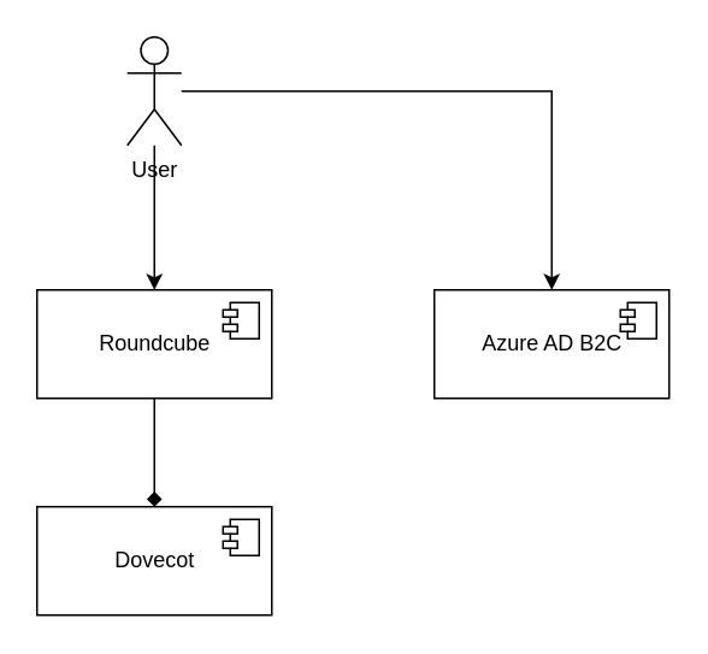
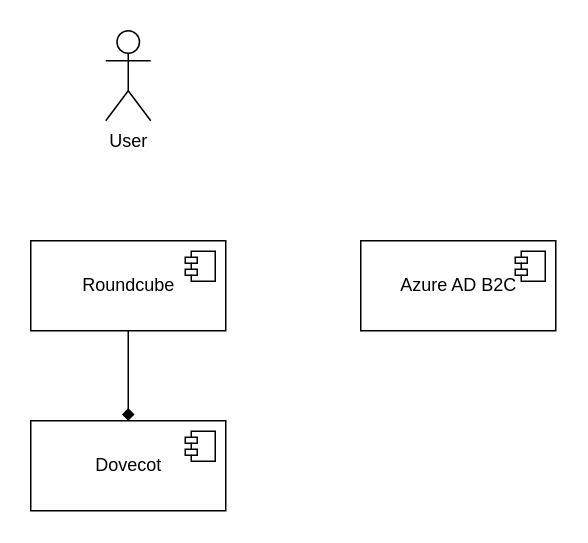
  <mxCell id="0" />
  <mxCell id="1" parent="0" />
  <mxCell id="2" value="Dovecot" style="html=1;" vertex="1" parent="1"><mxGeometry x="20" y="280" width="130" height="60" as="geometry" /></mxCell>
  <mxCell id="3" value="" style="shape=component;jettyWidth=8;jettyHeight=4;" vertex="1" parent="2"><mxGeometry x="1" width="20" height="20" relative="1" as="geometry"><mxPoint x="-27" y="7" as="offset" /></mxGeometry></mxCell>
  <mxCell id="4" style="edgeStyle=orthogonalEdgeStyle;rounded=0;orthogonalLoop=1;jettySize=auto;html=1;entryX=0.5;entryY=0;entryDx=0;entryDy=0;endArrow=diamond;" edge="1" parent="1" source="5" target="2"><mxGeometry relative="1" as="geometry" /></mxCell>
  <mxCell id="5" value="Roundcube" style="html=1;" vertex="1" parent="1"><mxGeometry x="20" y="160" width="130" height="60" as="geometry" /></mxCell>
  <mxCell id="6" value="" style="shape=component;jettyWidth=8;jettyHeight=4;" vertex="1" parent="5"><mxGeometry x="1" width="20" height="20" relative="1" as="geometry"><mxPoint x="-27" y="7" as="offset" /></mxGeometry></mxCell>
- <mxCell id="7" style="edgeStyle=orthogonalEdgeStyle;rounded=0;orthogonalLoop=1;jettySize=auto;html=1;entryX=0.5;entryY=0;entryDx=0;entryDy=0;" edge="1" parent="1" source="9" target="5"><mxGeometry relative="1" as="geometry" /></mxCell>
- <mxCell id="8" style="edgeStyle=orthogonalEdgeStyle;rounded=0;orthogonalLoop=1;jettySize=auto;html=1;" edge="1" parent="1" source="9" target="10"><mxGeometry relative="1" as="geometry" /></mxCell>
  <mxCell id="9" value="User" style="shape=umlActor;verticalLabelPosition=bottom;verticalAlign=top;html=1;outlineConnect=0;" vertex="1" parent="1"><mxGeometry x="70" y="20" width="30" height="60" as="geometry" /></mxCell>
  <mxCell id="10" value="Azure AD B2C" style="html=1;" vertex="1" parent="1"><mxGeometry x="240" y="160" width="130" height="60" as="geometry" /></mxCell>
  <mxCell id="11" value="" style="shape=component;jettyWidth=8;jettyHeight=4;" vertex="1" parent="10"><mxGeometry x="1" width="20" height="20" relative="1" as="geometry"><mxPoint x="-27" y="7" as="offset" /></mxGeometry></mxCell>
